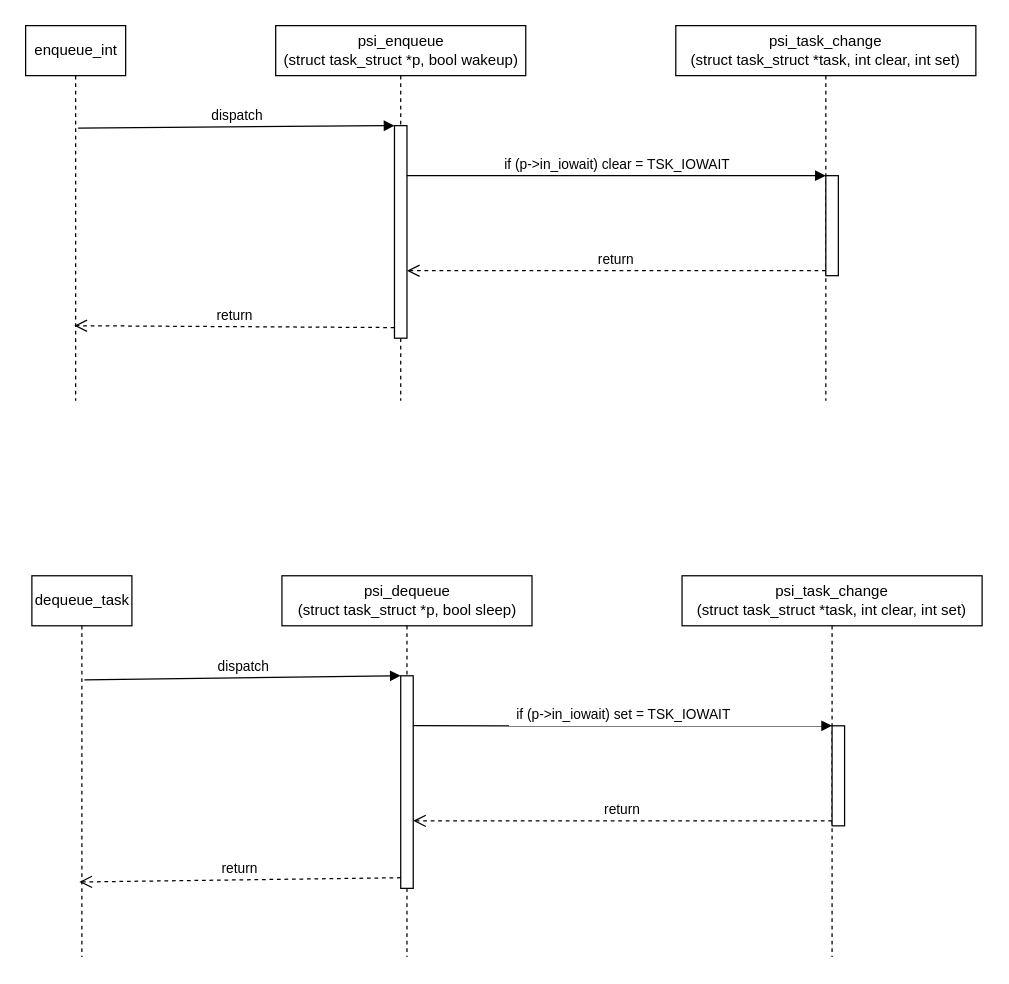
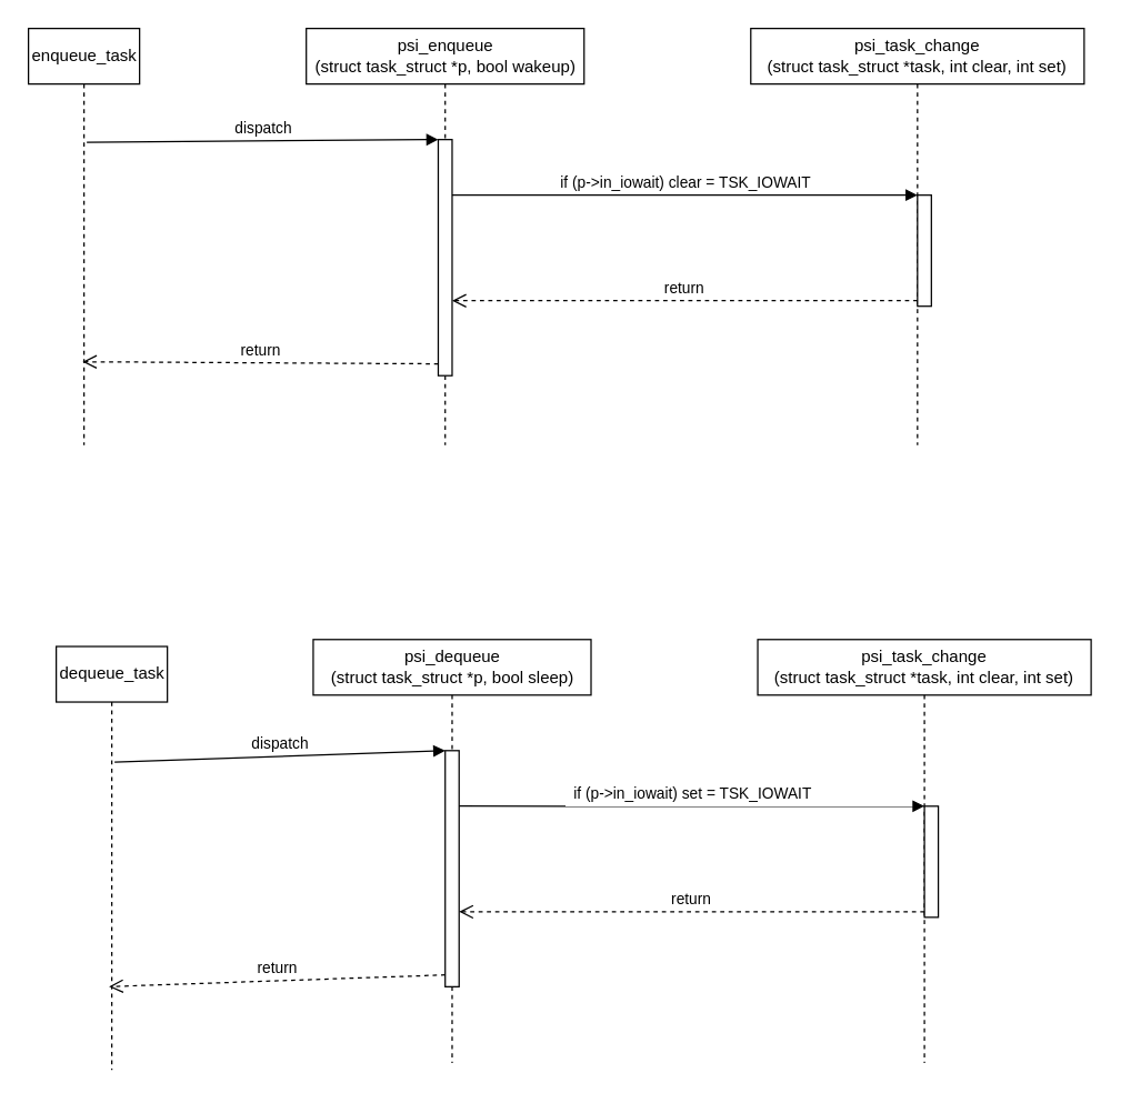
  <mxCell id="0" />
  <mxCell id="1" parent="0" />
  <mxCell id="2" value="psi_enqueue&lt;br&gt;(struct task_struct *p, bool wakeup)" style="html=1;points=[];perimeter=orthogonalPerimeter;shape=umlLifeline;participant=label;fontFamily=Helvetica;fontSize=12;fontColor=#000000;align=center;strokeColor=#000000;fillColor=#ffffff;recursiveResize=0;container=1;collapsible=0;" vertex="1" parent="1"><mxGeometry x="220" y="20" width="200" height="300" as="geometry" /></mxCell>
  <mxCell id="3" value="" style="html=1;points=[];perimeter=orthogonalPerimeter;" vertex="1" parent="2"><mxGeometry x="95" y="80" width="10" height="170" as="geometry" /></mxCell>
- <mxCell id="4" value="enqueue_int" style="html=1;points=[];perimeter=orthogonalPerimeter;shape=umlLifeline;participant=label;fontFamily=Helvetica;fontSize=12;fontColor=#000000;align=center;strokeColor=#000000;fillColor=#ffffff;recursiveResize=0;container=1;collapsible=0;" vertex="1" parent="1"><mxGeometry x="20" y="20" width="80" height="300" as="geometry" /></mxCell>
+ <mxCell id="4" value="enqueue_task" style="html=1;points=[];perimeter=orthogonalPerimeter;shape=umlLifeline;participant=label;fontFamily=Helvetica;fontSize=12;fontColor=#000000;align=center;strokeColor=#000000;fillColor=#ffffff;recursiveResize=0;container=1;collapsible=0;" vertex="1" parent="1"><mxGeometry x="20" y="20" width="80" height="300" as="geometry" /></mxCell>
  <mxCell id="5" value="psi_task_change&lt;br&gt;(struct task_struct *task, int clear, int set)" style="shape=umlLifeline;perimeter=lifelinePerimeter;whiteSpace=wrap;html=1;container=1;collapsible=0;recursiveResize=0;outlineConnect=0;" vertex="1" parent="1"><mxGeometry x="540" y="20" width="240" height="300" as="geometry" /></mxCell>
  <mxCell id="6" value="" style="html=1;points=[];perimeter=orthogonalPerimeter;" vertex="1" parent="5"><mxGeometry x="120" y="120" width="10" height="80" as="geometry" /></mxCell>
  <mxCell id="7" value="dispatch" style="html=1;verticalAlign=bottom;endArrow=block;entryX=0;entryY=0;exitX=0.525;exitY=0.273;exitDx=0;exitDy=0;exitPerimeter=0;" edge="1" target="3" parent="1" source="4"><mxGeometry relative="1" as="geometry"><mxPoint x="510" y="150" as="sourcePoint" /></mxGeometry></mxCell>
  <mxCell id="8" value="return" style="html=1;verticalAlign=bottom;endArrow=open;dashed=1;endSize=8;exitX=0;exitY=0.95;" edge="1" source="3" parent="1"><mxGeometry relative="1" as="geometry"><mxPoint x="59" y="260" as="targetPoint" /></mxGeometry></mxCell>
  <mxCell id="9" value="if (p-&amp;gt;in_iowait)&amp;nbsp;clear = TSK_IOWAIT" style="html=1;verticalAlign=bottom;endArrow=block;entryX=0;entryY=0;exitX=1;exitY=0.235;exitDx=0;exitDy=0;exitPerimeter=0;" edge="1" target="6" parent="1" source="3"><mxGeometry relative="1" as="geometry"><mxPoint x="590" y="180" as="sourcePoint" /></mxGeometry></mxCell>
  <mxCell id="10" value="return" style="html=1;verticalAlign=bottom;endArrow=open;dashed=1;endSize=8;exitX=0;exitY=0.95;" edge="1" source="6" parent="1" target="3"><mxGeometry relative="1" as="geometry"><mxPoint x="590" y="256" as="targetPoint" /></mxGeometry></mxCell>
  <mxCell id="11" value="psi_dequeue&lt;br&gt;(struct task_struct *p, bool sleep)" style="html=1;points=[];perimeter=orthogonalPerimeter;shape=umlLifeline;participant=label;fontFamily=Helvetica;fontSize=12;fontColor=#000000;align=center;strokeColor=#000000;fillColor=#ffffff;recursiveResize=0;container=1;collapsible=0;" vertex="1" parent="1"><mxGeometry x="225" y="460" width="200" height="305" as="geometry" /></mxCell>
  <mxCell id="12" value="" style="html=1;points=[];perimeter=orthogonalPerimeter;" vertex="1" parent="11"><mxGeometry x="95" y="80" width="10" height="170" as="geometry" /></mxCell>
- <mxCell id="13" value="dequeue_task" style="html=1;points=[];perimeter=orthogonalPerimeter;shape=umlLifeline;participant=label;fontFamily=Helvetica;fontSize=12;fontColor=#000000;align=center;strokeColor=#000000;fillColor=#ffffff;recursiveResize=0;container=1;collapsible=0;" vertex="1" parent="1"><mxGeometry x="25" y="460" width="80" height="305" as="geometry" /></mxCell>
+ <mxCell id="13" value="dequeue_task" style="html=1;points=[];perimeter=orthogonalPerimeter;shape=umlLifeline;participant=label;fontFamily=Helvetica;fontSize=12;fontColor=#000000;align=center;strokeColor=#000000;fillColor=#ffffff;recursiveResize=0;container=1;collapsible=0;" vertex="1" parent="1"><mxGeometry x="40" y="465" width="80" height="305" as="geometry" /></mxCell>
  <mxCell id="14" value="psi_task_change&lt;br&gt;(struct task_struct *task, int clear, int set)" style="shape=umlLifeline;perimeter=lifelinePerimeter;whiteSpace=wrap;html=1;container=1;collapsible=0;recursiveResize=0;outlineConnect=0;" vertex="1" parent="1"><mxGeometry x="545" y="460" width="240" height="305" as="geometry" /></mxCell>
  <mxCell id="15" value="" style="html=1;points=[];perimeter=orthogonalPerimeter;" vertex="1" parent="14"><mxGeometry x="120" y="120" width="10" height="80" as="geometry" /></mxCell>
  <mxCell id="16" value="dispatch" style="html=1;verticalAlign=bottom;endArrow=block;entryX=0;entryY=0;exitX=0.525;exitY=0.273;exitDx=0;exitDy=0;exitPerimeter=0;" edge="1" parent="1" source="13" target="12"><mxGeometry relative="1" as="geometry"><mxPoint x="515" y="590" as="sourcePoint" /></mxGeometry></mxCell>
  <mxCell id="17" value="return" style="html=1;verticalAlign=bottom;endArrow=open;dashed=1;endSize=8;exitX=0;exitY=0.95;entryX=0.475;entryY=0.803;entryDx=0;entryDy=0;entryPerimeter=0;" edge="1" parent="1" source="12" target="13"><mxGeometry relative="1" as="geometry"><mxPoint x="515" y="666" as="targetPoint" /></mxGeometry></mxCell>
  <mxCell id="18" value="if (p-&amp;gt;in_iowait)&amp;nbsp;set = TSK_IOWAIT" style="html=1;verticalAlign=bottom;endArrow=block;entryX=0;entryY=0;exitX=1;exitY=0.235;exitDx=0;exitDy=0;exitPerimeter=0;" edge="1" parent="1" source="12" target="15"><mxGeometry relative="1" as="geometry"><mxPoint x="595" y="620" as="sourcePoint" /></mxGeometry></mxCell>
  <mxCell id="19" value="return" style="html=1;verticalAlign=bottom;endArrow=open;dashed=1;endSize=8;exitX=0;exitY=0.95;" edge="1" parent="1" source="15" target="12"><mxGeometry relative="1" as="geometry"><mxPoint x="595" y="696" as="targetPoint" /></mxGeometry></mxCell>
